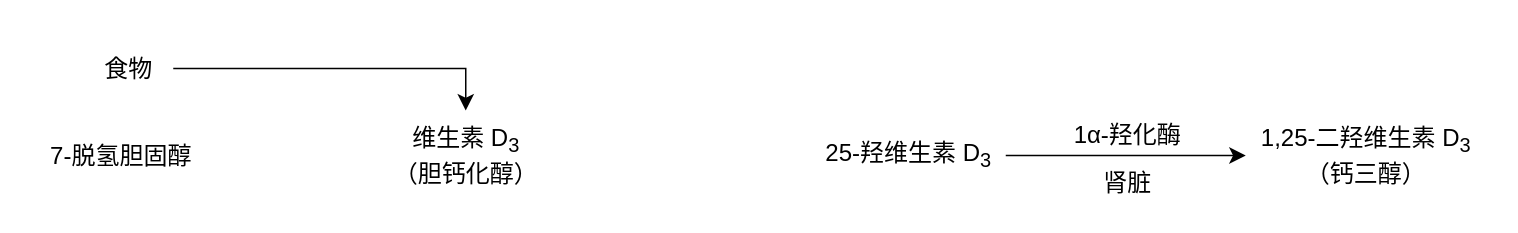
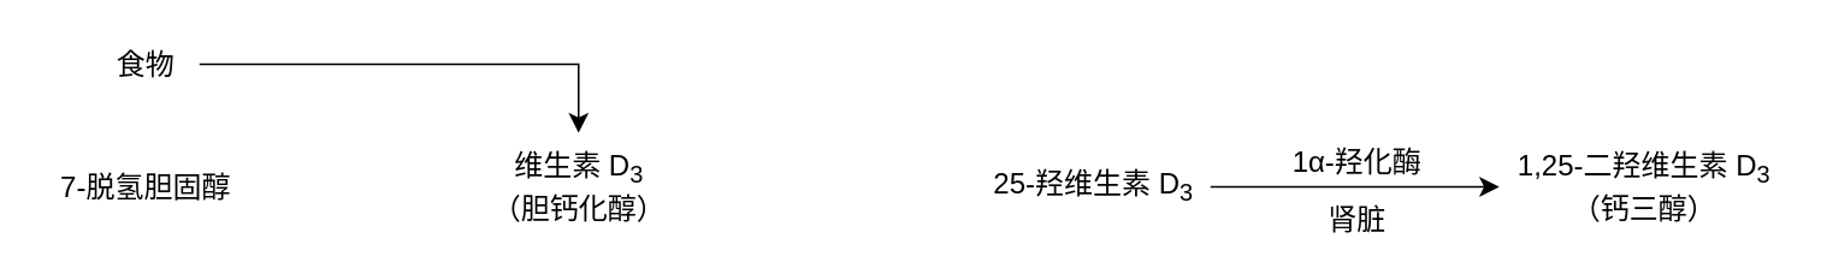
  <mxCell id="0" />
  <mxCell id="1" parent="0" />
- <mxCell id="2" value="维生素 D&lt;sub&gt;3&lt;/sub&gt;&lt;br&gt;（胆钙化醇）" style="text;html=1;align=center;verticalAlign=middle;resizable=0;points=[];autosize=1;strokeColor=none;fillColor=none;fontSize=16;" vertex="1" parent="1"><mxGeometry x="250" y="73" width="120" height="60" as="geometry" /></mxCell>
+ <mxCell id="2" value="维生素 D&lt;sub&gt;3&lt;/sub&gt;&lt;br&gt;（胆钙化醇）" style="text;html=1;align=center;verticalAlign=middle;resizable=0;points=[];autosize=1;strokeColor=none;fillColor=none;fontSize=16;" vertex="1" parent="1"><mxGeometry x="260" y="73" width="120" height="60" as="geometry" /></mxCell>
  <mxCell id="3" value="" style="edgeStyle=none;curved=1;rounded=0;orthogonalLoop=1;jettySize=auto;html=1;fontSize=12;startSize=8;endSize=8;" edge="1" parent="1" source="6" target="7"><mxGeometry relative="1" as="geometry" /></mxCell>
  <mxCell id="4" value="1α-羟化酶" style="edgeLabel;html=1;align=center;verticalAlign=middle;resizable=0;points=[];fontSize=16;" vertex="1" connectable="0" parent="3"><mxGeometry x="-0.453" y="3" relative="1" as="geometry"><mxPoint x="36" y="-12" as="offset" /></mxGeometry></mxCell>
  <mxCell id="5" value="肾脏" style="edgeLabel;html=1;align=center;verticalAlign=middle;resizable=0;points=[];fontSize=16;" vertex="1" connectable="0" parent="3"><mxGeometry x="-0.791" y="2" relative="1" as="geometry"><mxPoint x="63" y="19" as="offset" /></mxGeometry></mxCell>
  <mxCell id="6" value="25-羟维生素 D&lt;sub&gt;3&lt;/sub&gt;" style="text;html=1;align=center;verticalAlign=middle;resizable=0;points=[];autosize=1;strokeColor=none;fillColor=none;fontSize=16;" vertex="1" parent="1"><mxGeometry x="540" y="83" width="130" height="40" as="geometry" /></mxCell>
  <mxCell id="7" value="1,25-二羟维生素 D&lt;sub&gt;3&lt;/sub&gt;&lt;br&gt;（钙三醇）" style="text;html=1;align=center;verticalAlign=middle;resizable=0;points=[];autosize=1;strokeColor=none;fillColor=none;fontSize=16;" vertex="1" parent="1"><mxGeometry x="830" y="73" width="160" height="60" as="geometry" /></mxCell>
  <mxCell id="8" style="edgeStyle=orthogonalEdgeStyle;rounded=0;orthogonalLoop=1;jettySize=auto;html=1;fontSize=12;startSize=8;endSize=8;" edge="1" parent="1" source="9" target="2"><mxGeometry relative="1" as="geometry" /></mxCell>
- <mxCell id="9" value="食物" style="text;html=1;align=center;verticalAlign=middle;resizable=0;points=[];autosize=1;strokeColor=none;fillColor=none;fontSize=16;" vertex="1" parent="1"><mxGeometry x="55" y="30" width="60" height="30" as="geometry" /></mxCell>
+ <mxCell id="9" value="食物" style="text;html=1;align=center;verticalAlign=middle;resizable=0;points=[];autosize=1;strokeColor=none;fillColor=none;fontSize=16;" vertex="1" parent="1"><mxGeometry x="50" y="20" width="60" height="30" as="geometry" /></mxCell>
  <mxCell id="10" value="7-脱氢胆固醇" style="text;html=1;align=center;verticalAlign=middle;resizable=0;points=[];autosize=1;strokeColor=none;fillColor=none;fontSize=16;" vertex="1" parent="1"><mxGeometry x="20" y="88" width="120" height="30" as="geometry" /></mxCell>
